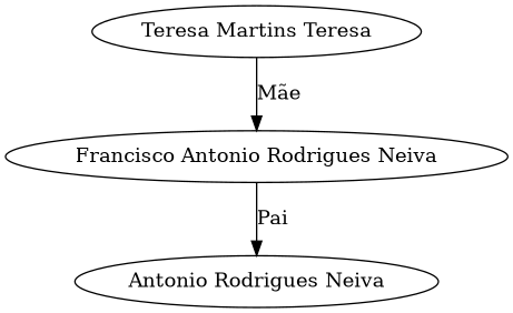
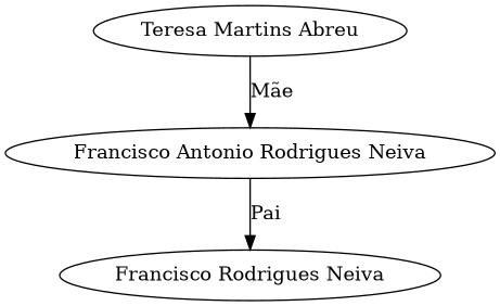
  digraph {
    "Francisco Antonio Rodrigues Neiva"
-   "Francisco Rodrigues Neiva" [label="Antonio Rodrigues Neiva"]
-   "Teresa Martins Abreu" [label="Teresa Martins Teresa"]
+   "Francisco Rodrigues Neiva"
+   "Teresa Martins Abreu"
    "Francisco Antonio Rodrigues Neiva" -> "Francisco Rodrigues Neiva" [label=Pai]
    "Teresa Martins Abreu" -> "Francisco Antonio Rodrigues Neiva" [label="Mãe"]
  }
